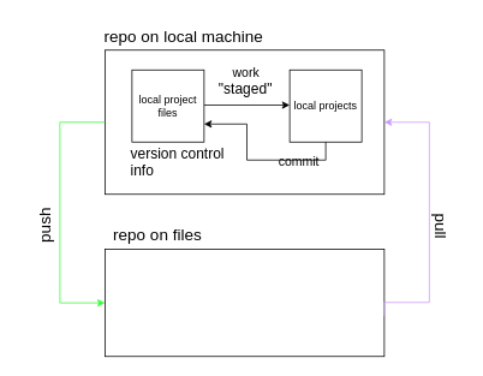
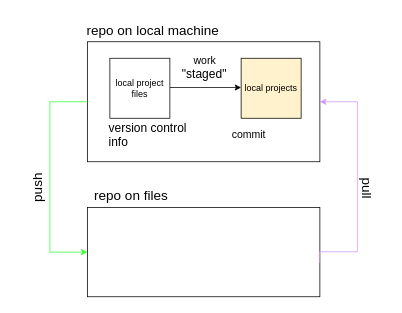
  <mxCell id="0" />
  <mxCell id="1" parent="0" />
  <mxCell id="2" value="&lt;div style=&quot;&quot;&gt;&lt;span style=&quot;white-space: pre;&quot;&gt;&#09;&lt;/span&gt;&lt;span style=&quot;white-space: pre;&quot;&gt;&#09;&lt;/span&gt;&lt;span style=&quot;white-space: pre;&quot;&gt;&#09;&lt;/span&gt;&lt;span style=&quot;white-space: pre;&quot;&gt;&#09;&lt;/span&gt;&lt;span style=&quot;white-space: pre;&quot;&gt;&#09;&lt;/span&gt;&amp;nbsp; &lt;font style=&quot;font-size: 14px;&quot;&gt;work&lt;br&gt;&lt;/font&gt;&lt;/div&gt;&lt;div style=&quot;&quot;&gt;&lt;font size=&quot;3&quot;&gt;&lt;span style=&quot;white-space: pre;&quot;&gt;&#09;&lt;/span&gt;&lt;span style=&quot;white-space: pre;&quot;&gt;&#09;&lt;span style=&quot;white-space: pre;&quot;&gt;&#09;&lt;/span&gt;&lt;/span&gt;&amp;nbsp; &amp;nbsp; &quot;staged&quot;&lt;br&gt;&lt;/font&gt;&lt;/div&gt;&lt;div style=&quot;&quot;&gt;&lt;font size=&quot;3&quot;&gt;&lt;br&gt;&lt;/font&gt;&lt;/div&gt;&lt;div style=&quot;&quot;&gt;&lt;font size=&quot;3&quot;&gt;&lt;br&gt;&lt;/font&gt;&lt;/div&gt;&lt;div style=&quot;&quot;&gt;&lt;br&gt;&lt;/div&gt;&lt;div style=&quot;&quot;&gt;&lt;span style=&quot;background-color: initial;&quot;&gt;&lt;font size=&quot;3&quot;&gt;&amp;nbsp; &amp;nbsp; &amp;nbsp; version control&amp;nbsp;&lt;/font&gt;&lt;/span&gt;&lt;/div&gt;&lt;div style=&quot;&quot;&gt;&lt;span style=&quot;background-color: initial;&quot;&gt;&lt;font size=&quot;3&quot;&gt;&amp;nbsp; &amp;nbsp; &amp;nbsp; info&lt;/font&gt;&lt;/span&gt;&lt;/div&gt;" style="rounded=0;whiteSpace=wrap;html=1;fillColor=none;align=left;" vertex="1" parent="1"><mxGeometry x="116" y="55" width="310" height="160" as="geometry" /></mxCell>
  <mxCell id="3" style="edgeStyle=orthogonalEdgeStyle;rounded=0;orthogonalLoop=1;jettySize=auto;html=1;exitX=1;exitY=0.5;exitDx=0;exitDy=0;entryX=0;entryY=0.5;entryDx=0;entryDy=0;" edge="1" parent="1"><mxGeometry relative="1" as="geometry"><mxPoint x="226" y="116" as="sourcePoint" /><mxPoint x="321" y="116" as="targetPoint" /></mxGeometry></mxCell>
  <mxCell id="4" value="local project files" style="whiteSpace=wrap;html=1;aspect=fixed;" vertex="1" parent="1"><mxGeometry x="146" y="77" width="80" height="80" as="geometry" /></mxCell>
- <mxCell id="5" value="local projects" style="whiteSpace=wrap;html=1;aspect=fixed;" vertex="1" parent="1"><mxGeometry x="321" y="77" width="80" height="80" as="geometry" /></mxCell>
+ <mxCell id="5" value="local projects" style="whiteSpace=wrap;html=1;aspect=fixed;fillColor=#fff2cc;" vertex="1" parent="1"><mxGeometry x="321" y="77" width="80" height="80" as="geometry" /></mxCell>
  <mxCell id="6" value="&lt;font style=&quot;font-size: 18px;&quot;&gt;repo on local machine&lt;/font&gt;" style="text;html=1;align=center;verticalAlign=middle;resizable=0;points=[];autosize=1;strokeColor=none;fillColor=none;" vertex="1" parent="1"><mxGeometry x="103" y="20" width="200" height="40" as="geometry" /></mxCell>
- <mxCell id="7" style="edgeStyle=orthogonalEdgeStyle;rounded=0;orthogonalLoop=1;jettySize=auto;html=1;exitX=0.5;exitY=1;exitDx=0;exitDy=0;entryX=1;entryY=0.75;entryDx=0;entryDy=0;" edge="1" parent="1" source="5" target="4"><mxGeometry relative="1" as="geometry" /></mxCell>
  <mxCell id="8" value="&lt;font style=&quot;font-size: 14px;&quot;&gt;commit&lt;/font&gt;" style="text;html=1;align=center;verticalAlign=middle;resizable=0;points=[];autosize=1;strokeColor=none;fillColor=none;" vertex="1" parent="1"><mxGeometry x="296" y="164" width="70" height="30" as="geometry" /></mxCell>
  <mxCell id="9" value="&lt;font style=&quot;font-size: 18px;&quot;&gt;repo on files&lt;/font&gt;" style="text;html=1;align=center;verticalAlign=middle;resizable=0;points=[];autosize=1;strokeColor=none;fillColor=none;" vertex="1" parent="1"><mxGeometry x="104" y="240" width="140" height="40" as="geometry" /></mxCell>
  <mxCell id="10" value="&lt;div style=&quot;&quot;&gt;&lt;br&gt;&lt;/div&gt;" style="rounded=0;whiteSpace=wrap;html=1;fillColor=none;align=left;" vertex="1" parent="1"><mxGeometry x="116" y="276" width="310" height="119" as="geometry" /></mxCell>
  <mxCell id="11" value="&lt;font style=&quot;font-size: 18px;&quot;&gt;push&lt;/font&gt;" style="text;html=1;align=center;verticalAlign=middle;resizable=0;points=[];autosize=1;strokeColor=none;fillColor=none;rotation=-90;" vertex="1" parent="1"><mxGeometry x="20" y="230" width="60" height="40" as="geometry" /></mxCell>
  <mxCell id="12" style="edgeStyle=orthogonalEdgeStyle;rounded=0;orthogonalLoop=1;jettySize=auto;html=1;exitX=0.998;exitY=0.619;exitDx=0;exitDy=0;entryX=1;entryY=0.5;entryDx=0;entryDy=0;exitPerimeter=0;strokeColor=#CC99FF;" edge="1" parent="1" source="10" target="2"><mxGeometry relative="1" as="geometry"><Array as="points"><mxPoint x="425" y="335" /><mxPoint x="476" y="335" /><mxPoint x="476" y="135" /></Array></mxGeometry></mxCell>
  <mxCell id="13" value="&lt;font style=&quot;font-size: 18px;&quot;&gt;pull&lt;/font&gt;" style="text;html=1;align=center;verticalAlign=middle;resizable=0;points=[];autosize=1;strokeColor=none;fillColor=none;rotation=90;" vertex="1" parent="1"><mxGeometry x="464" y="230" width="50" height="40" as="geometry" /></mxCell>
  <mxCell id="14" style="edgeStyle=orthogonalEdgeStyle;rounded=0;orthogonalLoop=1;jettySize=auto;html=1;exitX=0;exitY=0.5;exitDx=0;exitDy=0;entryX=0;entryY=0.5;entryDx=0;entryDy=0;fillColor=#33FF33;strokeColor=#33FF33;" edge="1" parent="1" source="2" target="10"><mxGeometry relative="1" as="geometry"><mxPoint y="345" as="targetPoint" x="66" /><Array as="points"><mxPoint y="135" x="66" /><mxPoint y="336" x="66" /></Array></mxGeometry></mxCell>
